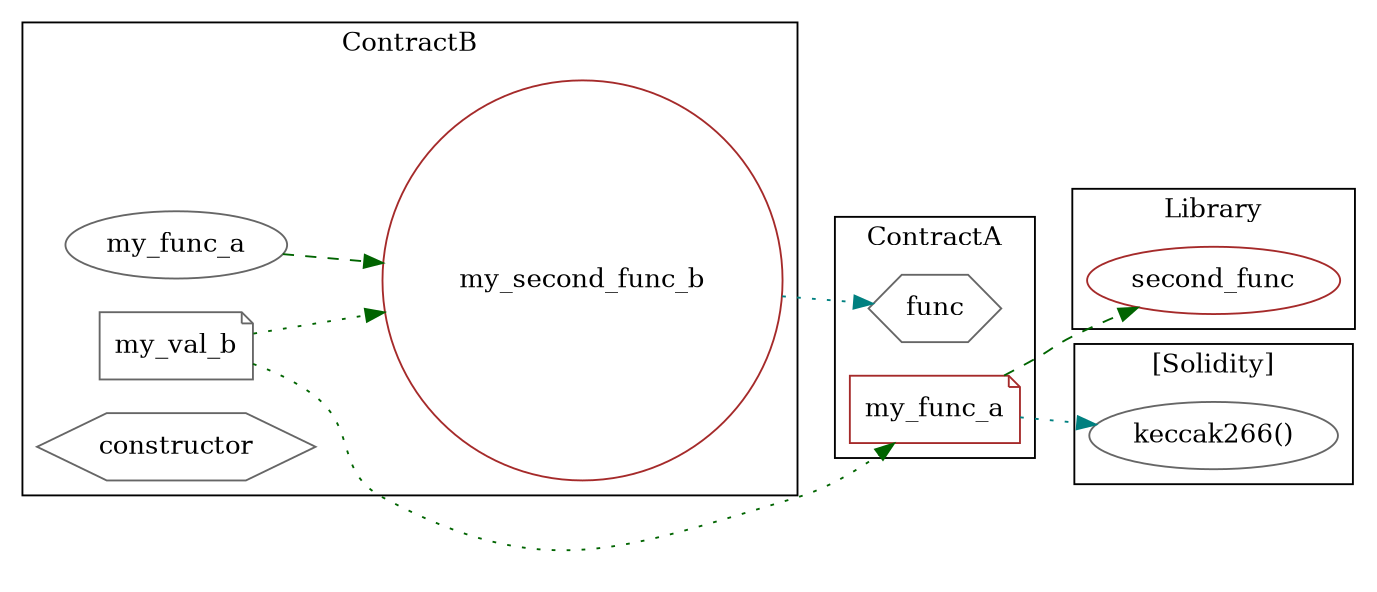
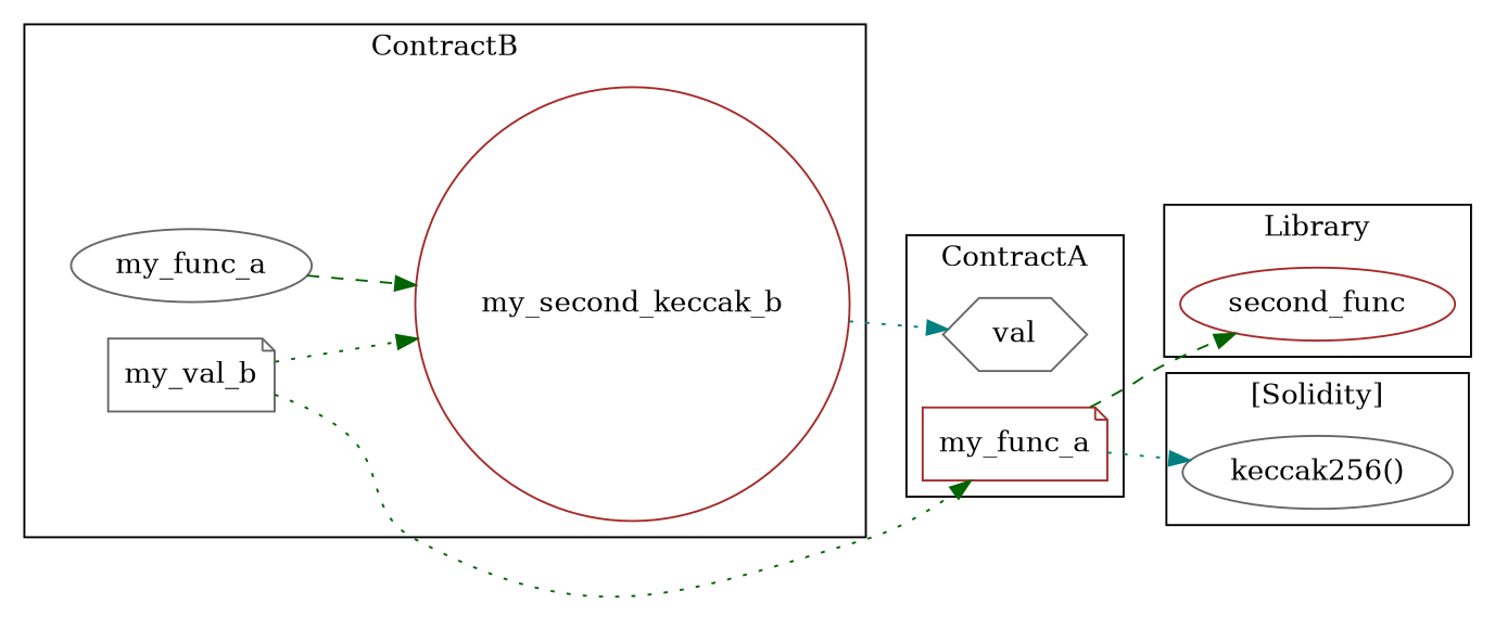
  strict digraph {
    fontname="DejaVu Serif"
    rankdir=LR
    node [color=gray40 fontname="DejaVu Serif" shape=ellipse]
    edge [color=darkgreen fontname="DejaVu Serif" style=dotted]
    n1 [color=brown label=my_func_a shape=note]
-   n2 [label=func shape=hexagon]
+   n2 [label=val shape=hexagon]
    n3 [color=brown label=second_func]
-   n4 [color=brown label=my_second_func_b shape=circle]
+   n4 [color=brown label=my_second_keccak_b shape=circle]
    n5 [label=my_val_b shape=note]
    n6 [label=my_func_a]
-   n7 [label=constructor shape=hexagon]
-   "keccak256()" [label="keccak266()"]
+   "keccak256()"
    subgraph cluster_1 {
      label=ContractA
      n1
      n2
    }
    subgraph cluster_2 {
      label=Library
      n3
    }
    subgraph cluster_3 {
      label=ContractB
      n4
      n5
      n6
-     n7
    }
    subgraph cluster_4 {
      label="[Solidity]"
      "keccak256()"
    }
    n1 -> n3 [style=dashed]
    n1 -> "keccak256()" [color=teal]
    n4 -> n2 [color=teal]
    n5 -> n1
    n5 -> n4
    n6 -> n4 [style=dashed]
  }
